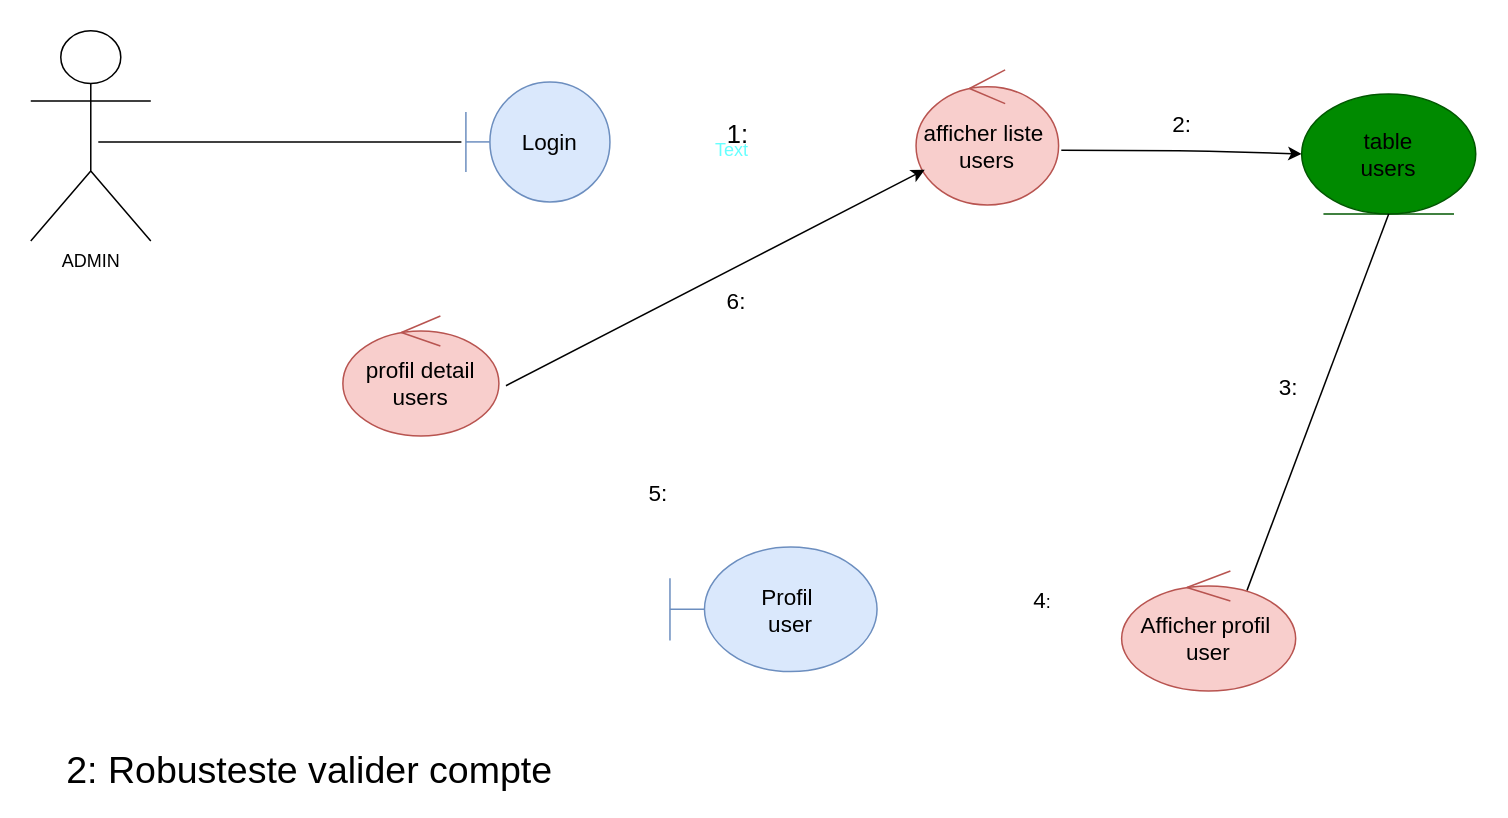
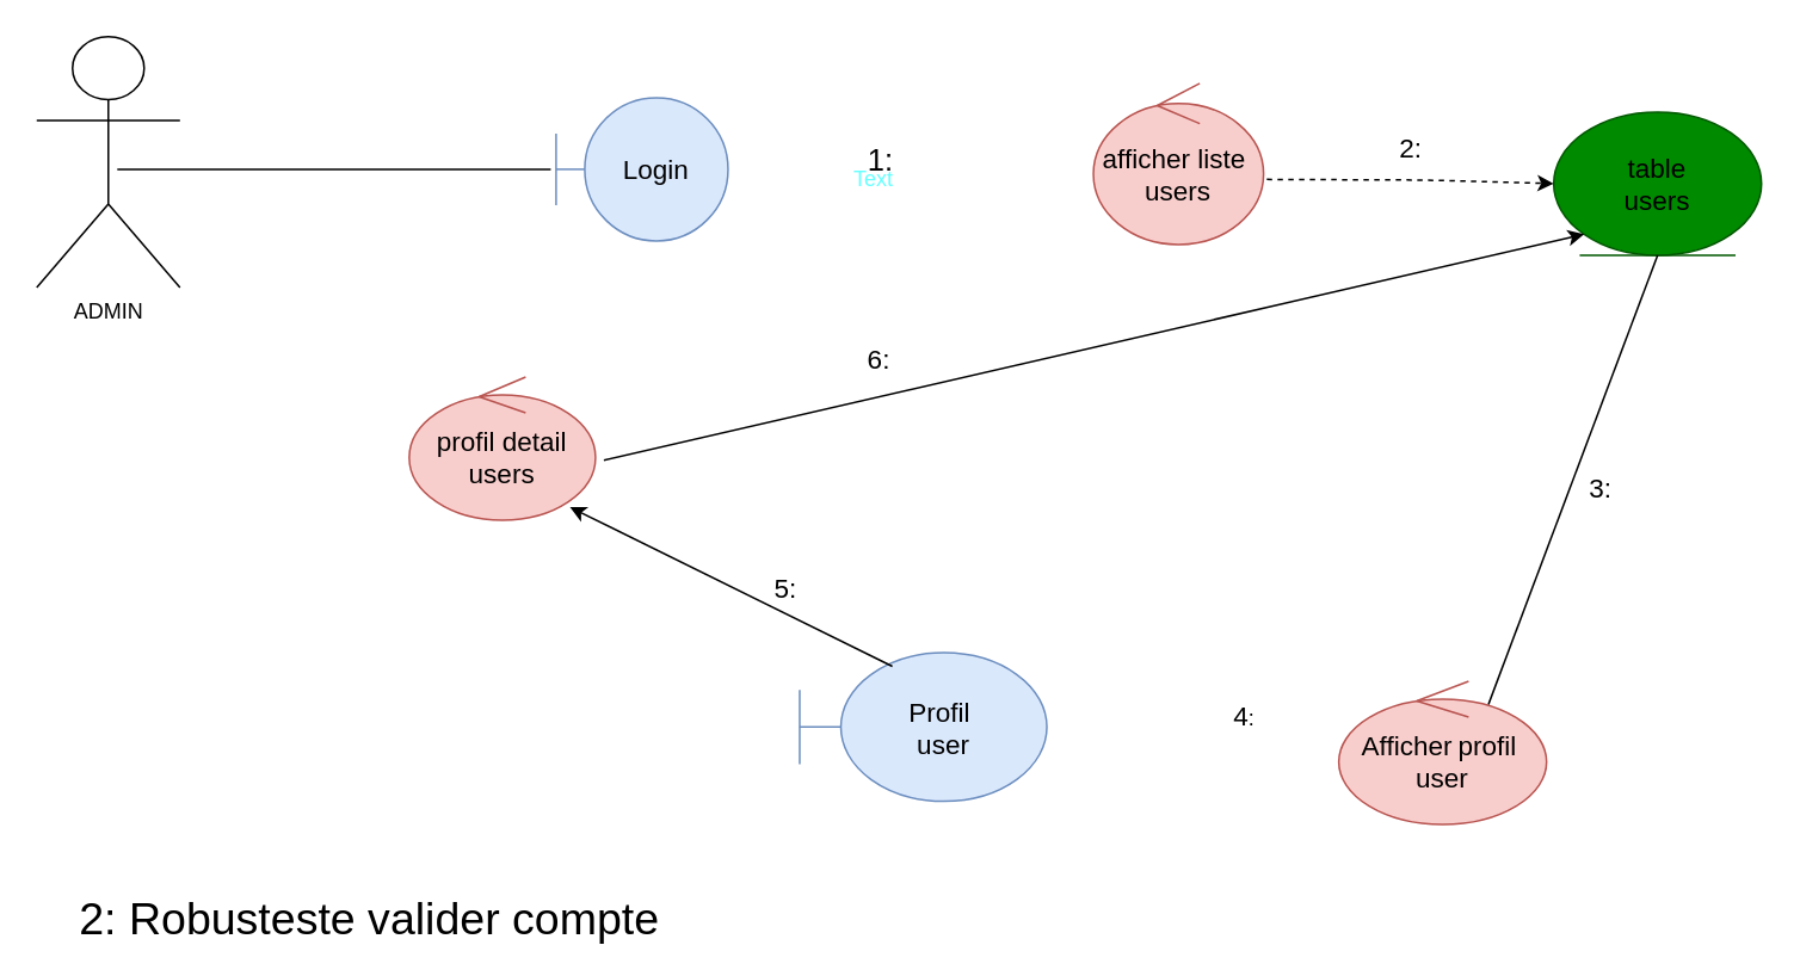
  <mxCell id="0" />
  <mxCell id="1" parent="0" />
  <mxCell id="2" value="ADMIN" style="shape=umlActor;verticalLabelPosition=bottom;labelBackgroundColor=#ffffff;verticalAlign=top;html=1;" vertex="1" parent="1"><mxGeometry y="20" width="80" height="140" as="geometry" x="20" /></mxCell>
  <mxCell id="3" value="" style="line;strokeWidth=1;fillColor=none;align=left;verticalAlign=middle;spacingTop=-1;spacingLeft=3;spacingRight=3;rotatable=0;labelPosition=right;points=[];portConstraint=eastwest;" vertex="1" parent="1"><mxGeometry x="65" y="90" width="242" height="8" as="geometry" /></mxCell>
  <mxCell id="4" value="Text" style="text;html=1;align=center;verticalAlign=middle;resizable=0;points=[];autosize=1;fontColor=#66FFFF;" vertex="1" parent="1"><mxGeometry x="471" y="91" width="32" height="18" as="geometry" /></mxCell>
  <mxCell id="5" value="&lt;font style=&quot;font-size: 17px&quot;&gt;1:&lt;/font&gt;" style="text;html=1;align=center;verticalAlign=middle;resizable=0;points=[];autosize=1;" vertex="1" parent="1"><mxGeometry x="479" y="80" width="24" height="20" as="geometry" /></mxCell>
  <mxCell id="6" value="&lt;font style=&quot;font-size: 15px&quot;&gt;afficher liste&amp;nbsp;&lt;br&gt;users&lt;br&gt;&lt;/font&gt;" style="ellipse;shape=umlControl;whiteSpace=wrap;html=1;strokeColor=#b85450;fillColor=#f8cecc;" vertex="1" parent="1"><mxGeometry x="610" y="46" width="95" height="90" as="geometry" /></mxCell>
  <mxCell id="7" value="&lt;font style=&quot;font-size: 15px&quot;&gt;Login&lt;/font&gt;" style="shape=umlBoundary;whiteSpace=wrap;html=1;strokeColor=#6c8ebf;fillColor=#dae8fc;" vertex="1" parent="1"><mxGeometry x="310" y="54" width="96" height="80" as="geometry" /></mxCell>
  <mxCell id="8" value="&lt;font color=&quot;#000000&quot; style=&quot;font-size: 15px&quot;&gt;table&lt;br&gt;users&lt;br&gt;&lt;/font&gt;" style="ellipse;shape=umlEntity;whiteSpace=wrap;html=1;strokeColor=#005700;fillColor=#008a00;fontColor=#ffffff;" vertex="1" parent="1"><mxGeometry x="867" y="62" width="116" height="80" as="geometry" /></mxCell>
  <mxCell id="9" value="&lt;font color=&quot;#000000&quot; style=&quot;font-size: 15px&quot;&gt;2:&lt;/font&gt;" style="text;html=1;align=center;verticalAlign=middle;resizable=0;points=[];autosize=1;fontColor=#66FFFF;" vertex="1" parent="1"><mxGeometry x="775" y="72" width="23" height="19" as="geometry" /></mxCell>
  <mxCell id="10" value="" style="endArrow=none;html=1;fontColor=#66FFFF;exitX=0.673;exitY=0.013;exitDx=0;exitDy=0;exitPerimeter=0;" edge="1" parent="1"><mxGeometry width="50" height="50" relative="1" as="geometry"><mxPoint x="830.49" y="393.04" as="sourcePoint" /><mxPoint x="925" y="142" as="targetPoint" /></mxGeometry></mxCell>
- <mxCell id="11" value="&lt;font color=&quot;#000000&quot; style=&quot;font-size: 15px&quot;&gt;3:&lt;/font&gt;" style="text;html=1;align=center;verticalAlign=middle;resizable=0;points=[];autosize=1;fontColor=#66FFFF;" vertex="1" parent="1"><mxGeometry x="846" y="247" width="23" height="19" as="geometry" /></mxCell>
+ <mxCell id="11" value="&lt;font color=&quot;#000000&quot; style=&quot;font-size: 15px&quot;&gt;3:&lt;/font&gt;" style="text;html=1;align=center;verticalAlign=middle;resizable=0;points=[];autosize=1;fontColor=#66FFFF;" vertex="1" parent="1"><mxGeometry x="881" y="262" width="23" height="19" as="geometry" /></mxCell>
  <mxCell id="12" value="&lt;font style=&quot;font-size: 25px&quot;&gt;2: Robusteste valider compte&amp;nbsp;&lt;/font&gt;" style="text;html=1;align=center;verticalAlign=middle;resizable=0;points=[];autosize=1;" vertex="1" parent="1"><mxGeometry x="38" y="501" width="341" height="22" as="geometry" /></mxCell>
  <mxCell id="13" value="&lt;font style=&quot;font-size: 15px&quot;&gt;Afficher&lt;/font&gt; &lt;font style=&quot;font-size: 15px&quot;&gt;profil&lt;/font&gt;&amp;nbsp;&lt;br&gt;&lt;font style=&quot;font-size: 15px&quot;&gt;user&lt;/font&gt;" style="ellipse;shape=umlControl;whiteSpace=wrap;html=1;fillColor=#f8cecc;strokeColor=#b85450;" vertex="1" parent="1"><mxGeometry x="747" y="380" width="116" height="80" as="geometry" /></mxCell>
  <mxCell id="14" value="&lt;font style=&quot;font-size: 15px&quot;&gt;Profil&amp;nbsp;&lt;br&gt;user&lt;/font&gt;" style="shape=umlBoundary;whiteSpace=wrap;html=1;fillColor=#dae8fc;strokeColor=#6c8ebf;" vertex="1" parent="1"><mxGeometry x="446" y="364" width="138" height="83" as="geometry" /></mxCell>
- <mxCell id="15" value="" style="endArrow=classic;html=1;entryX=0;entryY=0.5;entryDx=0;entryDy=0;exitX=1.019;exitY=0.596;exitDx=0;exitDy=0;exitPerimeter=0;" edge="1" parent="1" source="6" target="8"><mxGeometry width="50" height="50" relative="1" as="geometry"><mxPoint x="699" y="123" as="sourcePoint" /><mxPoint x="749" y="73" as="targetPoint" /><Array as="points"><mxPoint x="795" y="100" /></Array></mxGeometry></mxCell>
+ <mxCell id="15" value="" style="endArrow=classic;html=1;entryX=0;entryY=0.5;entryDx=0;entryDy=0;exitX=1.019;exitY=0.596;exitDx=0;exitDy=0;exitPerimeter=0;dashed=1;" edge="1" parent="1" source="6" target="8"><mxGeometry width="50" height="50" relative="1" as="geometry"><mxPoint x="699" y="123" as="sourcePoint" /><mxPoint x="749" y="73" as="targetPoint" /><Array as="points"><mxPoint x="795" y="100" /></Array></mxGeometry></mxCell>
  <mxCell id="16" value="&lt;font style=&quot;font-size: 15px&quot;&gt;profil detail&lt;br&gt;users&lt;br&gt;&lt;/font&gt;" style="ellipse;shape=umlControl;whiteSpace=wrap;html=1;fillColor=#f8cecc;strokeColor=#b85450;" vertex="1" parent="1"><mxGeometry x="228" y="210" width="104" height="80" as="geometry" /></mxCell>
- <mxCell id="18" value="" style="endArrow=classic;html=1;exitX=1.045;exitY=0.581;exitDx=0;exitDy=0;exitPerimeter=0;" edge="1" parent="1" source="16" target="6"><mxGeometry width="50" height="50" relative="1" as="geometry"><mxPoint x="351" y="287" as="sourcePoint" /><mxPoint x="859" y="130" as="targetPoint" /></mxGeometry></mxCell>
+ <mxCell id="17" value="" style="endArrow=classic;html=1;entryX=0.863;entryY=0.909;entryDx=0;entryDy=0;entryPerimeter=0;exitX=0.375;exitY=0.092;exitDx=0;exitDy=0;exitPerimeter=0;" edge="1" parent="1" source="14" target="16"><mxGeometry width="50" height="50" relative="1" as="geometry"><mxPoint x="340" y="378" as="sourcePoint" /><mxPoint x="390" y="328" as="targetPoint" /><Array as="points" /></mxGeometry></mxCell>
+ <mxCell id="18" value="" style="endArrow=classic;html=1;exitX=1.045;exitY=0.581;exitDx=0;exitDy=0;exitPerimeter=0;entryX=0;entryY=1;entryDx=0;entryDy=0;" edge="1" parent="1" source="16" target="8"><mxGeometry width="50" height="50" relative="1" as="geometry"><mxPoint x="351" y="287" as="sourcePoint" /><mxPoint x="859" y="130" as="targetPoint" /></mxGeometry></mxCell>
  <mxCell id="19" value="&lt;font style=&quot;font-size: 15px&quot;&gt;4&lt;/font&gt;:" style="text;html=1;align=center;verticalAlign=middle;resizable=0;points=[];autosize=1;" vertex="1" parent="1"><mxGeometry x="683" y="389" width="22" height="19" as="geometry" /></mxCell>
  <mxCell id="20" value="&lt;font style=&quot;font-size: 15px&quot;&gt;5:&lt;/font&gt;" style="text;html=1;align=center;verticalAlign=middle;resizable=0;points=[];autosize=1;" vertex="1" parent="1"><mxGeometry x="426" y="318" width="23" height="19" as="geometry" /></mxCell>
  <mxCell id="21" value="&lt;font style=&quot;font-size: 15px&quot;&gt;&lt;font style=&quot;font-size: 15px&quot;&gt;6&lt;/font&gt;:&lt;br&gt;&lt;/font&gt;" style="text;html=1;align=center;verticalAlign=middle;resizable=0;points=[];autosize=1;" vertex="1" parent="1"><mxGeometry x="478" y="190" width="23" height="19" as="geometry" /></mxCell>
